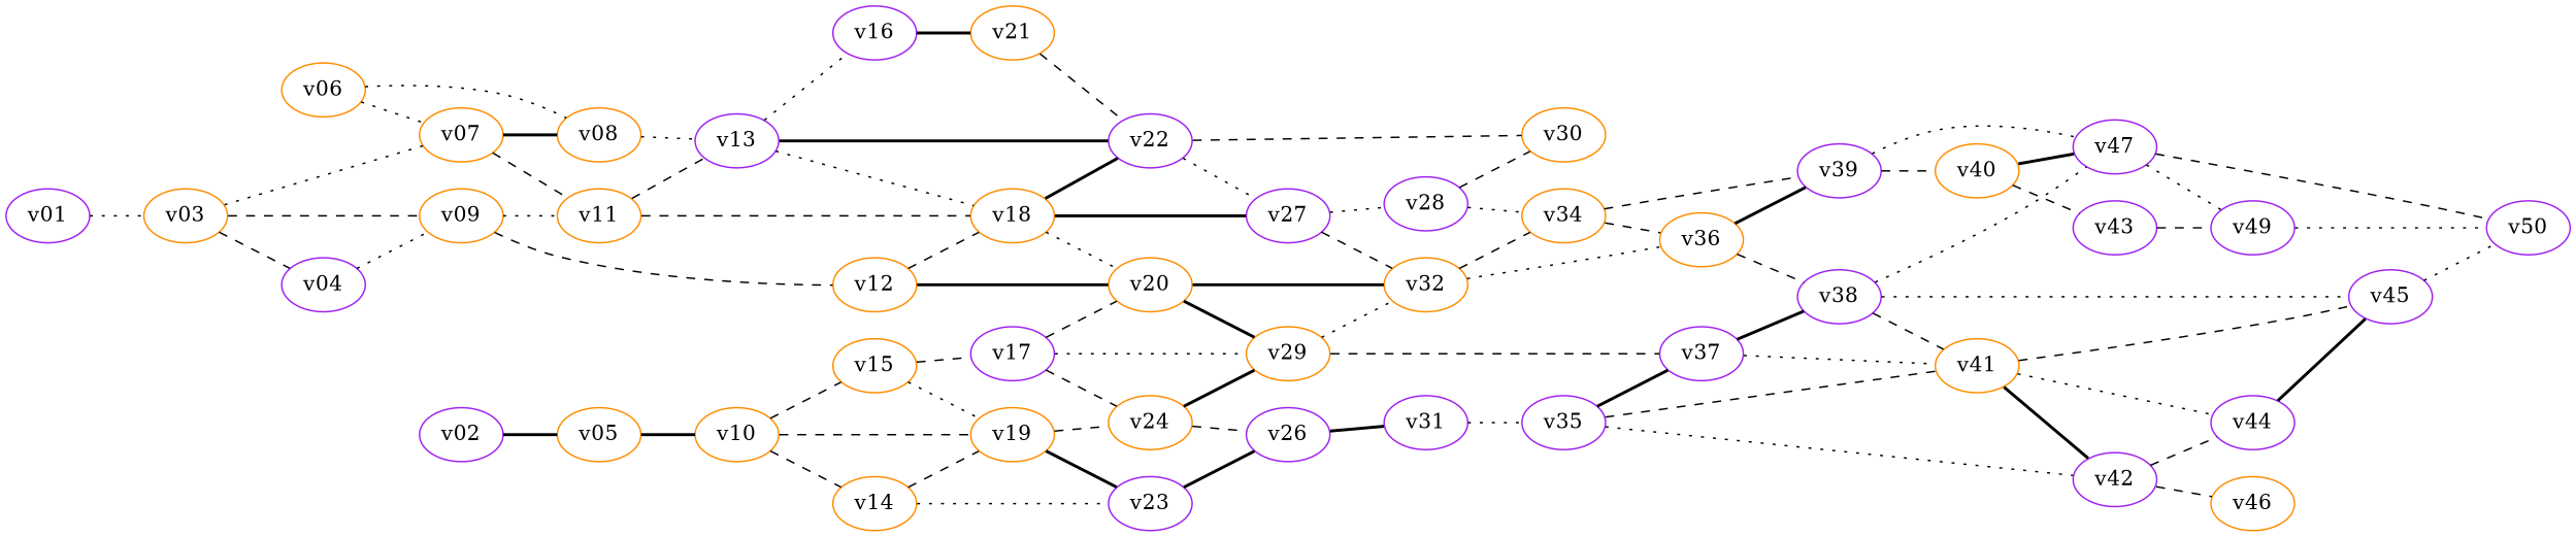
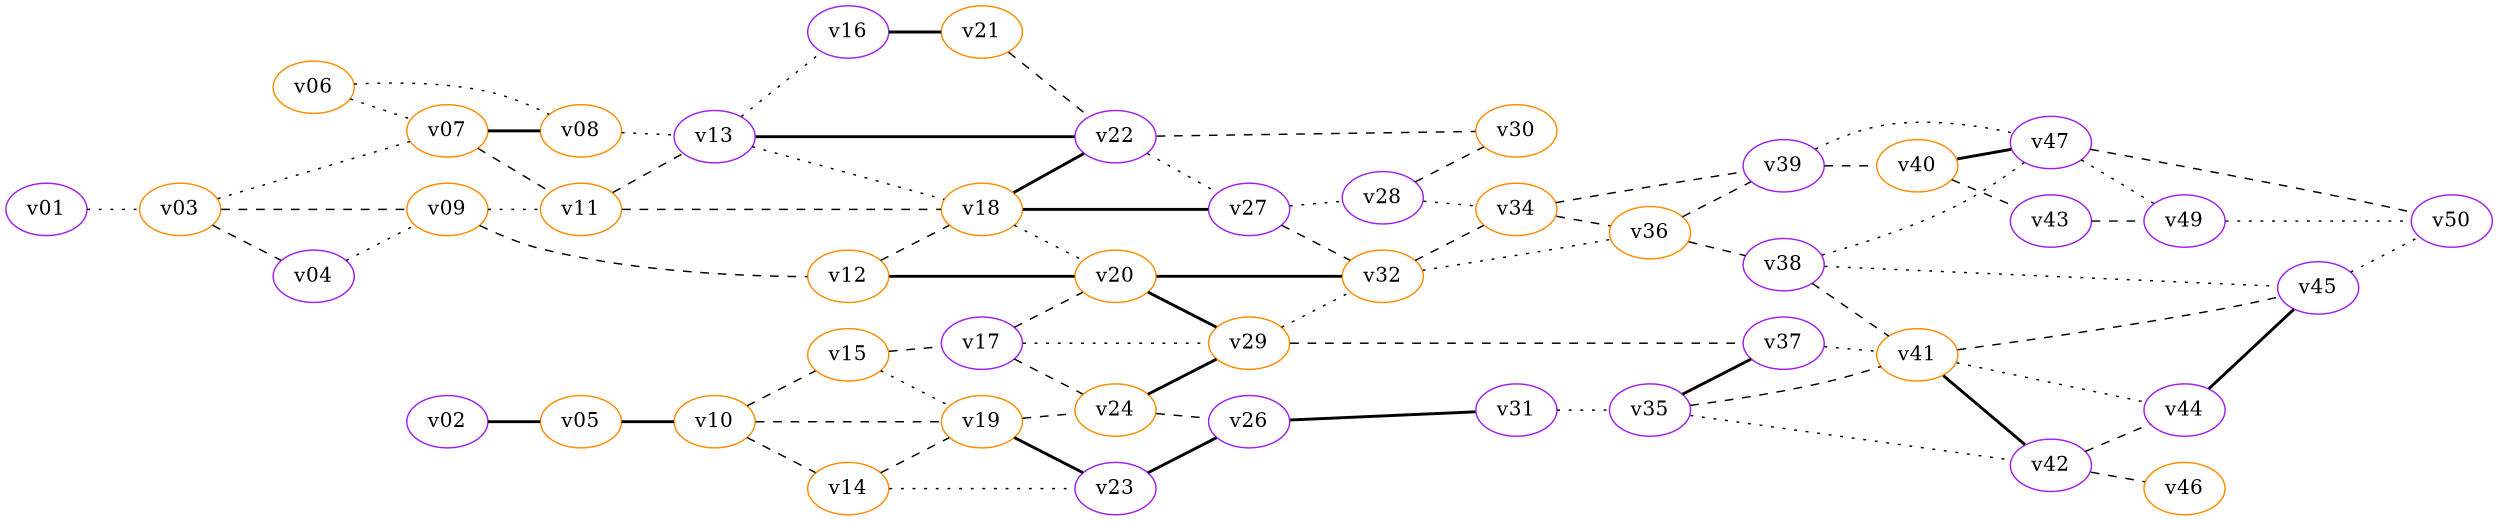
  graph {
    rankdir=LR
    node [color=darkorange]
    edge [style=dashed weight=111]
    v01 [color=purple]
    v03
    v04 [color=purple]
    v07
    v09
    v02 [color=purple]
    v05
    v10
    v08
    v11
    v12
    v14
    v15
    v19
    v06
    v13 [color=purple]
    v18
    v16 [color=purple]
    v22 [color=purple]
    v20
    v23 [color=purple]
    v17 [color=purple]
    v24
    v27 [color=purple]
    v29
    v32
    v21
    v30
    v26 [color=purple]
    v37 [color=purple]
    v28 [color=purple]
    v34
    v36
    v31 [color=purple]
    v35 [color=purple]
    v39 [color=purple]
    v41
    v38 [color=purple]
    v42 [color=purple]
    v44 [color=purple]
    v46
    v47 [color=purple]
    v40
    v45 [color=purple]
    v50 [color=purple]
    v49 [color=purple]
    v43 [color=purple]
    v01 -- v03 [style=dotted weight=22]
    v03 -- v04 [weight=65]
    v03 -- v07 [style=dotted weight=36]
    v03 -- v09 [weight=78]
    v04 -- v09 [style=dotted weight=63]
    v07 -- v08 [style=bold weight=87]
    v07 -- v11 [weight=49]
    v09 -- v11 [style=dotted weight=44]
    v09 -- v12 [weight=22]
    v02 -- v05 [style=bold weight=30]
    v05 -- v10 [style=bold weight=62]
    v10 -- v14 [weight=58]
    v10 -- v15 [weight=123]
    v10 -- v19 [weight=122]
    v08 -- v13 [style=dotted weight=31]
    v11 -- v13 [weight=97]
    v11 -- v18 [weight=72]
    v12 -- v18 [weight=88]
    v12 -- v20 [style=bold weight=78]
    v14 -- v19 [weight=133]
    v14 -- v23 [style=dotted weight=89]
    v15 -- v19 [style=dotted weight=47]
    v15 -- v17 [weight=89]
    v19 -- v23 [style=bold]
    v19 -- v24 [weight=57]
    v06 -- v07 [style=dotted weight=82]
    v06 -- v08 [style=dotted weight=52]
    v13 -- v18 [style=dotted weight=100]
    v13 -- v16 [style=dotted weight=74]
    v13 -- v22 [style=bold weight=92]
    v18 -- v22 [style=bold]
    v18 -- v20 [style=dotted weight=97]
    v18 -- v27 [style=bold]
    v16 -- v21 [style=bold weight=86]
    v22 -- v27 [style=dotted weight=87]
    v22 -- v30 [weight=99]
    v20 -- v29 [style=bold weight=125]
    v20 -- v32 [style=bold weight=137]
    v23 -- v26 [style=bold weight=81]
    v17 -- v20 [weight=122]
    v17 -- v24 [weight=110]
    v17 -- v29 [style=dotted weight=157]
    v24 -- v29 [style=bold weight=176]
    v24 -- v26 [weight=66]
    v27 -- v32 [weight=129]
    v27 -- v28 [style=dotted weight=23]
    v29 -- v32 [style=dotted weight=60]
    v29 -- v37 [weight=125]
    v32 -- v34 [weight=115]
    v32 -- v36 [style=dotted weight=78]
    v21 -- v22 [weight=7]
    v26 -- v31 [style=bold weight=52]
    v37 -- v41 [style=dotted weight=126]
-   v37 -- v38 [style=bold weight=76]
    v28 -- v30 [weight=64]
    v28 -- v34 [style=dotted weight=90]
    v34 -- v36 [weight=117]
    v34 -- v39 [weight=90]
-   v36 -- v39 [style=bold weight=135]
+   v36 -- v39 [weight=135]
    v36 -- v38 [weight=62]
    v31 -- v35 [style=dotted weight=73]
    v35 -- v37 [style=bold weight=115]
    v35 -- v41 [weight=151]
    v35 -- v42 [style=dotted weight=179]
    v39 -- v47 [style=dotted weight=149]
    v39 -- v40 [weight=51]
    v41 -- v42 [style=bold weight=135]
    v41 -- v44 [style=dotted weight=73]
    v41 -- v45
    v38 -- v41 [weight=144]
    v38 -- v47 [style=dotted weight=207]
    v38 -- v45 [style=dotted weight=168]
    v42 -- v44 [weight=121]
    v42 -- v46 [weight=84]
    v44 -- v45 [style=bold weight=96]
    v47 -- v50 [weight=106]
    v47 -- v49 [style=dotted weight=74]
    v40 -- v47 [style=bold weight=158]
    v40 -- v43 [weight=150]
    v45 -- v50 [style=dotted weight=118]
    v49 -- v50 [style=dotted weight=106]
    v43 -- v49 [weight=236]
  }
